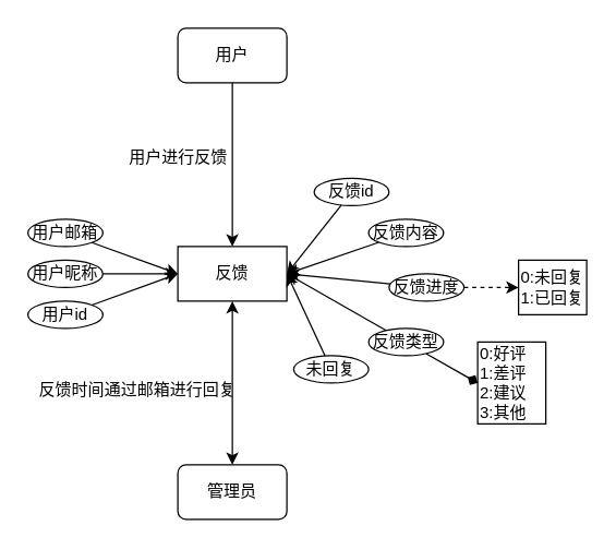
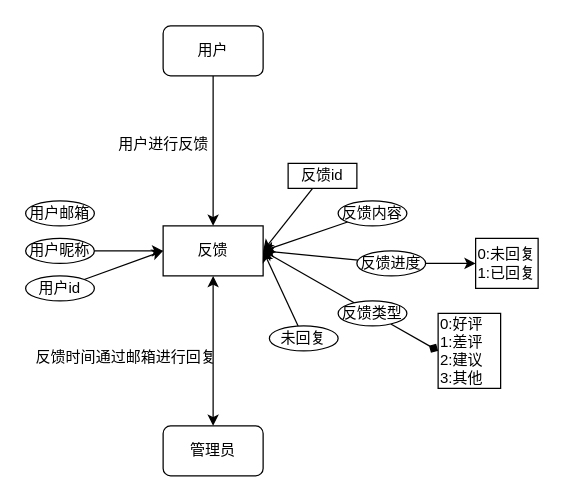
  <mxCell id="0" />
  <mxCell id="1" parent="0" />
  <mxCell id="2" value="反馈" style="rounded=0;whiteSpace=wrap;html=1;" vertex="1" parent="1"><mxGeometry x="130" y="180" width="80" height="40" as="geometry" /></mxCell>
  <mxCell id="3" value="" style="edgeStyle=none;html=1;" edge="1" parent="1" source="4" target="2"><mxGeometry relative="1" as="geometry" /></mxCell>
  <mxCell id="4" value="用户" style="rounded=1;whiteSpace=wrap;html=1;" vertex="1" parent="1"><mxGeometry x="130" y="20" width="80" height="40" as="geometry" /></mxCell>
  <mxCell id="5" value="管理员" style="rounded=1;whiteSpace=wrap;html=1;" vertex="1" parent="1"><mxGeometry x="130" y="340" width="80" height="40" as="geometry" /></mxCell>
  <mxCell id="6" value="" style="endArrow=classic;startArrow=classic;html=1;exitX=0.5;exitY=0;exitDx=0;exitDy=0;entryX=0.5;entryY=1;entryDx=0;entryDy=0;" edge="1" parent="1" source="5" target="2"><mxGeometry width="50" height="50" relative="1" as="geometry"><mxPoint x="140" y="270" as="sourcePoint" /><mxPoint x="190" y="220" as="targetPoint" /></mxGeometry></mxCell>
  <mxCell id="7" style="edgeStyle=none;html=1;" edge="1" parent="1" source="8"><mxGeometry relative="1" as="geometry"><mxPoint x="130" y="200" as="targetPoint" /></mxGeometry></mxCell>
  <mxCell id="8" value="用户id" style="ellipse;whiteSpace=wrap;html=1;" vertex="1" parent="1"><mxGeometry x="20" y="220" width="55" height="20" as="geometry" /></mxCell>
  <mxCell id="9" style="edgeStyle=none;html=1;entryX=1;entryY=0.5;entryDx=0;entryDy=0;" edge="1" parent="1" source="10" target="2"><mxGeometry relative="1" as="geometry" /></mxCell>
  <mxCell id="10" value="反馈内容" style="ellipse;whiteSpace=wrap;html=1;" vertex="1" parent="1"><mxGeometry x="270" y="160" width="55" height="20" as="geometry" /></mxCell>
  <mxCell id="11" style="edgeStyle=none;html=1;" edge="1" parent="1" source="13"><mxGeometry relative="1" as="geometry"><mxPoint x="210" y="200" as="targetPoint" /></mxGeometry></mxCell>
  <mxCell id="12" style="edgeStyle=none;html=1;entryX=0;entryY=0.5;entryDx=0;entryDy=0;endArrow=diamond;" edge="1" parent="1" source="13" target="28"><mxGeometry relative="1" as="geometry" /></mxCell>
  <mxCell id="13" value="反馈类型" style="ellipse;whiteSpace=wrap;html=1;" vertex="1" parent="1"><mxGeometry x="270" y="240" width="55" height="20" as="geometry" /></mxCell>
  <mxCell id="14" style="edgeStyle=none;html=1;entryX=1;entryY=0.5;entryDx=0;entryDy=0;" edge="1" parent="1" source="15" target="2"><mxGeometry relative="1" as="geometry" /></mxCell>
  <mxCell id="15" value="未回复" style="ellipse;whiteSpace=wrap;html=1;" vertex="1" parent="1"><mxGeometry x="215" y="260" width="55" height="20" as="geometry" /></mxCell>
  <mxCell id="16" style="edgeStyle=none;html=1;entryX=1;entryY=0.5;entryDx=0;entryDy=0;" edge="1" parent="1" source="18" target="2"><mxGeometry relative="1" as="geometry"><mxPoint x="220" y="200" as="targetPoint" /></mxGeometry></mxCell>
- <mxCell id="17" value="" style="edgeStyle=none;html=1;dashed=1;" edge="1" parent="1" source="18" target="27"><mxGeometry relative="1" as="geometry"><Array as="points" /></mxGeometry></mxCell>
+ <mxCell id="17" value="" style="edgeStyle=none;html=1;" edge="1" parent="1" source="18" target="27"><mxGeometry relative="1" as="geometry"><Array as="points" /></mxGeometry></mxCell>
  <mxCell id="18" value="反馈进度" style="ellipse;whiteSpace=wrap;html=1;" vertex="1" parent="1"><mxGeometry x="285" y="200" width="55" height="20" as="geometry" /></mxCell>
- <mxCell id="19" value="反馈id" style="ellipse;whiteSpace=wrap;html=1;" vertex="1" parent="1"><mxGeometry x="230" y="130" width="55" height="20" as="geometry" /></mxCell>
+ <mxCell id="19" value="反馈id" style="whiteSpace=wrap;html=1;rounded=0;" vertex="1" parent="1"><mxGeometry x="230" y="130" width="55" height="20" as="geometry" /></mxCell>
  <mxCell id="20" style="edgeStyle=none;html=1;entryX=1;entryY=0.5;entryDx=0;entryDy=0;" edge="1" parent="1" source="19" target="2"><mxGeometry relative="1" as="geometry" /></mxCell>
  <mxCell id="21" value="用户进行反馈" style="text;html=1;align=center;verticalAlign=middle;resizable=0;points=[];autosize=1;strokeColor=none;fillColor=none;" vertex="1" parent="1"><mxGeometry x="80" y="100" width="100" height="30" as="geometry" /></mxCell>
  <mxCell id="22" value="&lt;div&gt;&lt;span&gt;反馈时间&lt;/span&gt;&lt;span style=&quot;background-color: transparent;&quot;&gt;通过邮箱进行回复&lt;/span&gt;&lt;/div&gt;" style="text;html=1;align=center;verticalAlign=middle;resizable=0;points=[];autosize=1;strokeColor=none;fillColor=none;" vertex="1" parent="1"><mxGeometry x="20" y="270" width="160" height="30" as="geometry" /></mxCell>
- <mxCell id="23" style="edgeStyle=none;html=1;entryX=0;entryY=0.5;entryDx=0;entryDy=0;" edge="1" parent="1" source="24" target="2"><mxGeometry relative="1" as="geometry" /></mxCell>
  <mxCell id="24" value="用户邮箱" style="ellipse;whiteSpace=wrap;html=1;" vertex="1" parent="1"><mxGeometry x="20" y="160" width="55" height="20" as="geometry" /></mxCell>
  <mxCell id="25" style="edgeStyle=none;html=1;entryX=0;entryY=0.5;entryDx=0;entryDy=0;" edge="1" parent="1" source="26" target="2"><mxGeometry relative="1" as="geometry" /></mxCell>
  <mxCell id="26" value="用户昵称" style="ellipse;whiteSpace=wrap;html=1;" vertex="1" parent="1"><mxGeometry x="20" y="190" width="55" height="20" as="geometry" /></mxCell>
  <mxCell id="27" value="0:未回复&lt;div&gt;1:已回复&lt;/div&gt;" style="rounded=0;whiteSpace=wrap;html=1;align=left;" vertex="1" parent="1"><mxGeometry x="380" y="190" width="50" height="40" as="geometry" /></mxCell>
  <mxCell id="28" value="0:好评&lt;div&gt;1:差评&lt;/div&gt;&lt;div&gt;2:建议&lt;/div&gt;&lt;div&gt;3:其他&lt;/div&gt;" style="rounded=0;whiteSpace=wrap;html=1;align=left;" vertex="1" parent="1"><mxGeometry x="350" y="250" width="50" height="60" as="geometry" /></mxCell>
